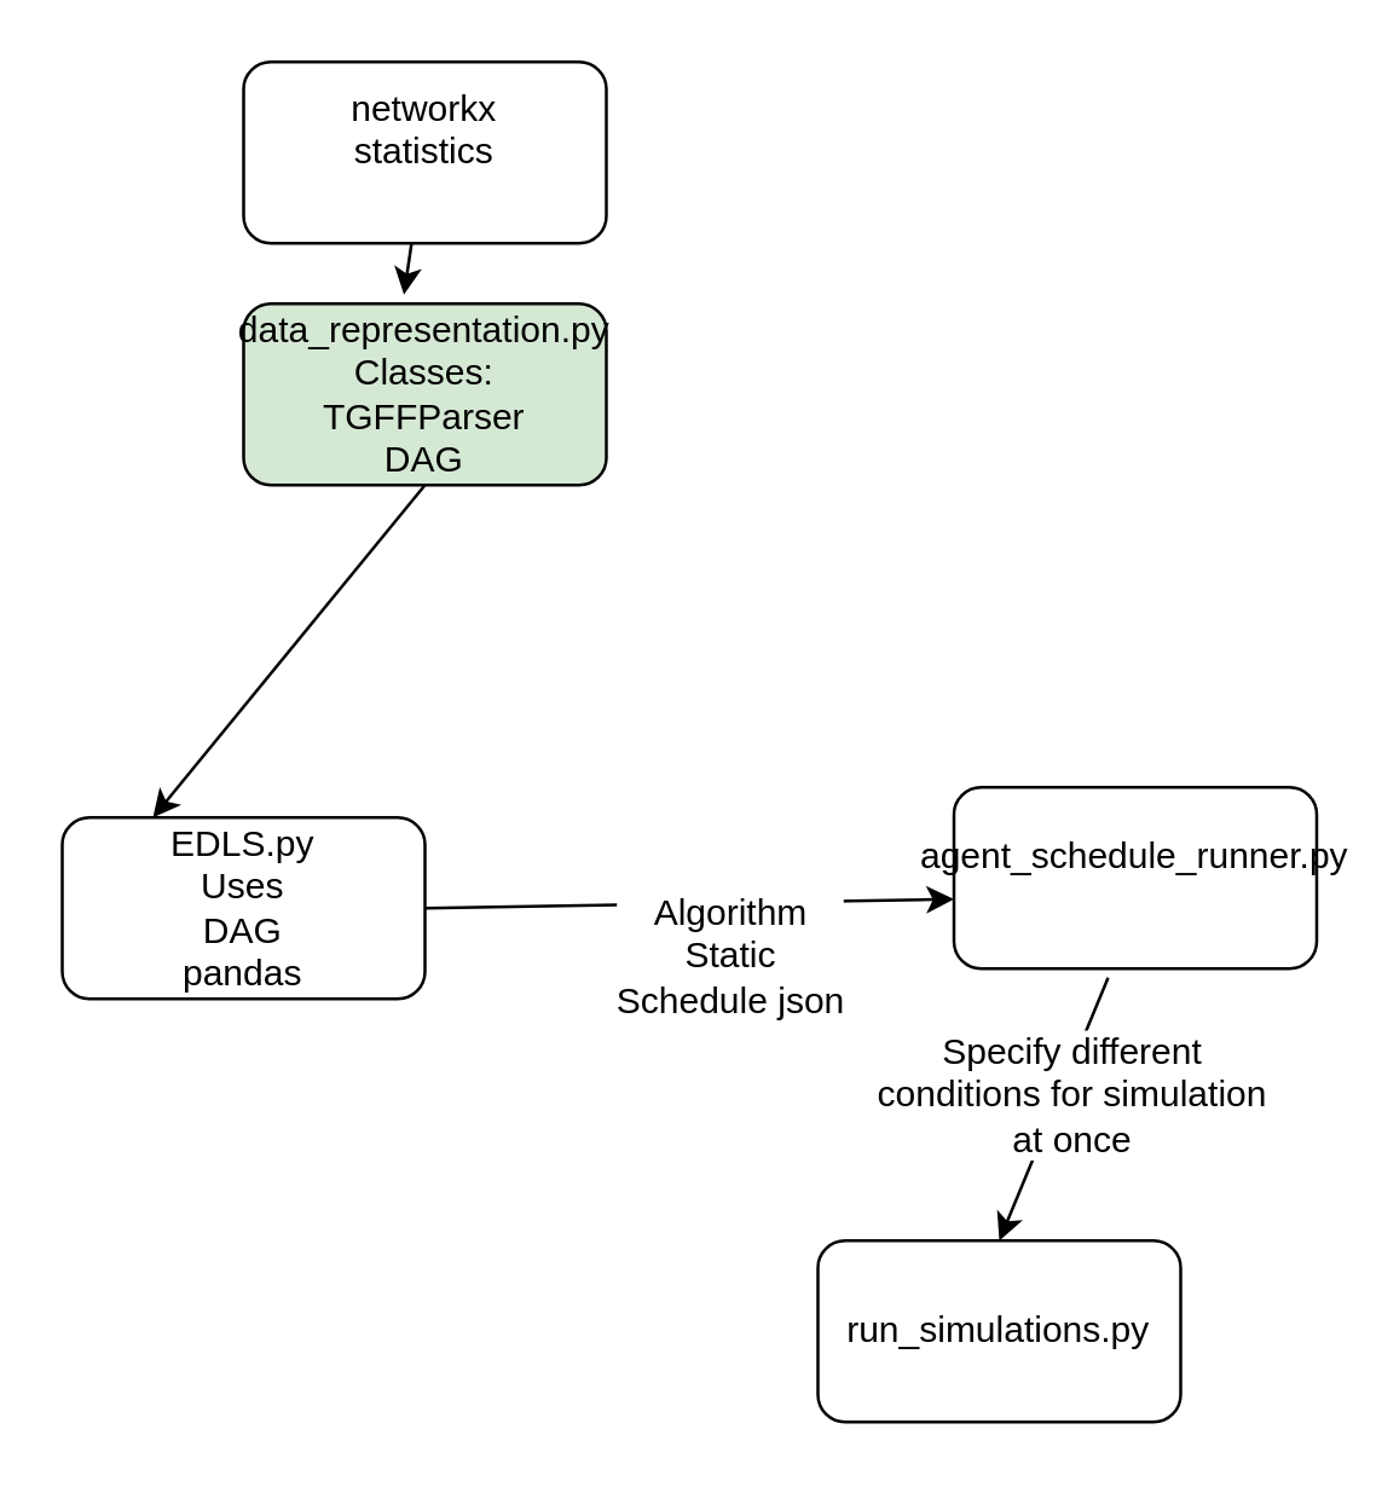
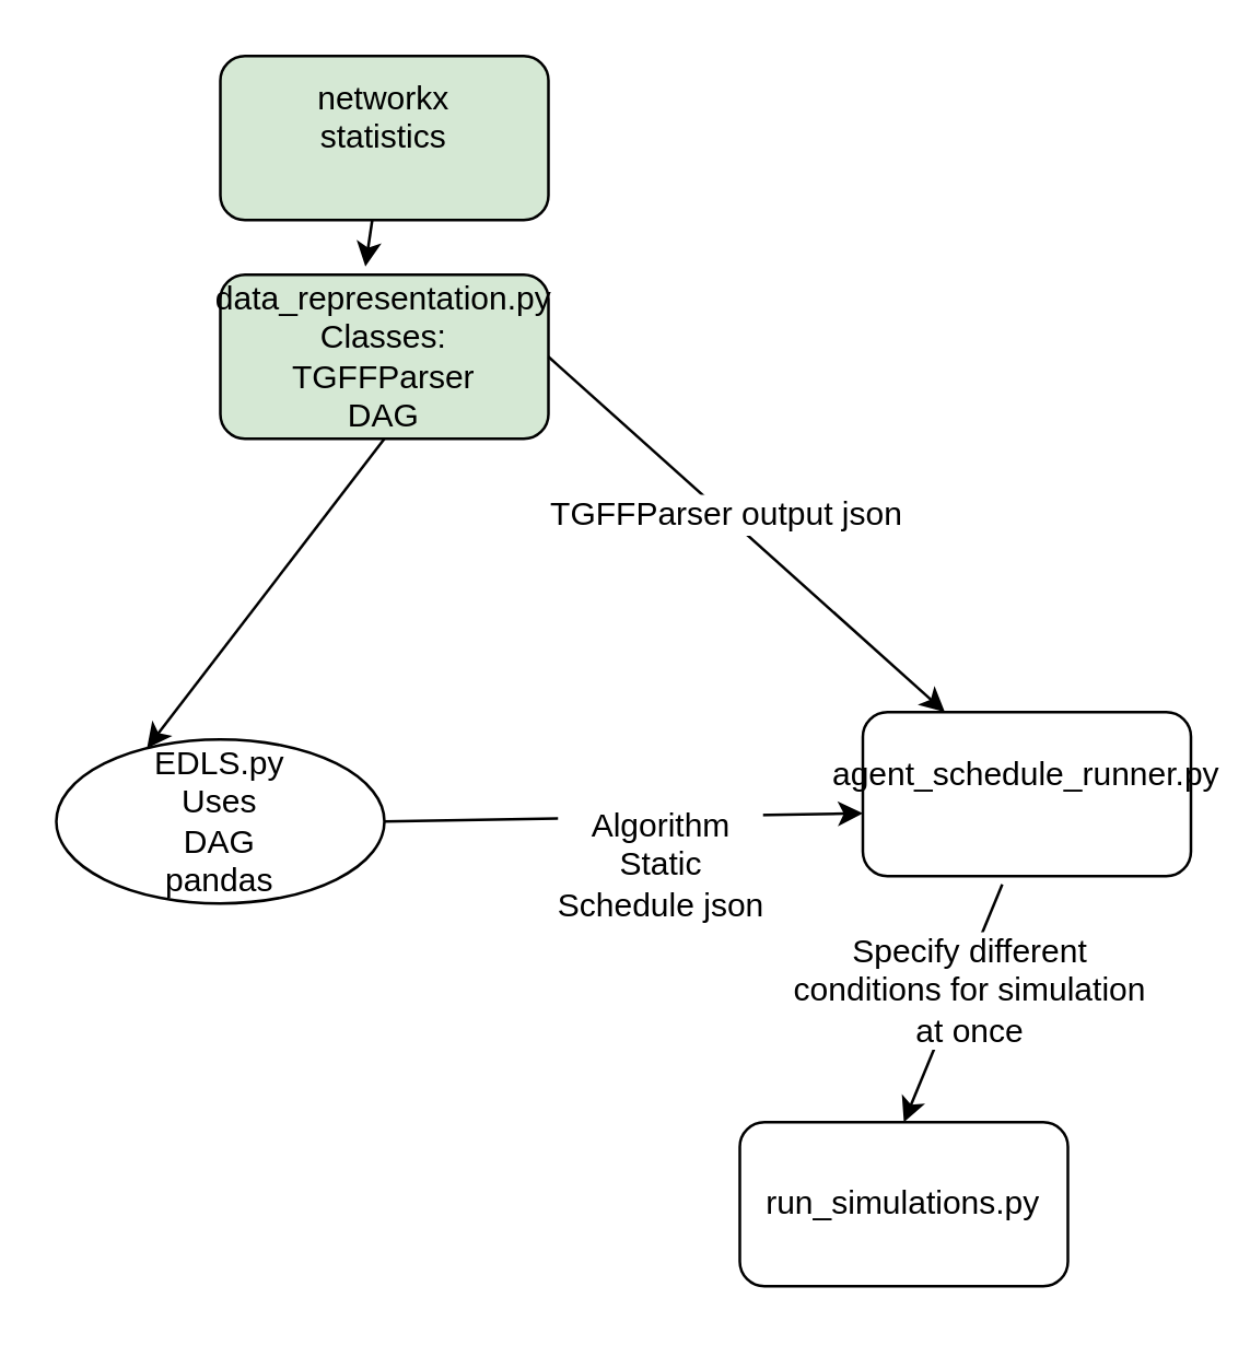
  <mxCell id="0" />
  <mxCell id="1" parent="0" />
  <mxCell id="2" value="&lt;div&gt;data_representation.py&lt;/div&gt;&lt;div&gt;Classes:&lt;br&gt;&lt;/div&gt;&lt;div&gt;TGFFParser&lt;/div&gt;&lt;div&gt;DAG&lt;br&gt;&lt;/div&gt;" style="rounded=1;whiteSpace=wrap;html=1;fillColor=#d5e8d4;" vertex="1" parent="1"><mxGeometry x="80" y="100" width="120" height="60" as="geometry" /></mxCell>
- <mxCell id="3" value="&lt;div&gt;networkx&lt;/div&gt;&lt;div&gt;statistics&lt;/div&gt;&lt;div&gt;&lt;br&gt;&lt;/div&gt;" style="rounded=1;whiteSpace=wrap;html=1;" vertex="1" parent="1"><mxGeometry x="80" width="120" height="60" as="geometry" y="20" /></mxCell>
+ <mxCell id="3" value="&lt;div&gt;networkx&lt;/div&gt;&lt;div&gt;statistics&lt;/div&gt;&lt;div&gt;&lt;br&gt;&lt;/div&gt;" style="rounded=1;whiteSpace=wrap;html=1;fillColor=#d5e8d4;" vertex="1" parent="1"><mxGeometry x="80" width="120" height="60" as="geometry" y="20" /></mxCell>
  <mxCell id="4" value="" style="endArrow=classic;html=1;entryX=0.442;entryY=-0.05;entryDx=0;entryDy=0;entryPerimeter=0;" edge="1" parent="1" source="3" target="2"><mxGeometry width="50" height="50" relative="1" as="geometry"><mxPoint x="80" y="230" as="sourcePoint" /><mxPoint x="130" y="180" as="targetPoint" /></mxGeometry></mxCell>
- <mxCell id="5" value="&lt;div&gt;EDLS.py&lt;/div&gt;&lt;div&gt;Uses&lt;/div&gt;&lt;div&gt;DAG&lt;/div&gt;&lt;div&gt;pandas&lt;br&gt;&lt;/div&gt;" style="rounded=1;whiteSpace=wrap;html=1;" vertex="1" parent="1"><mxGeometry x="20" y="270" width="120" height="60" as="geometry" /></mxCell>
+ <mxCell id="5" value="&lt;div&gt;EDLS.py&lt;/div&gt;&lt;div&gt;Uses&lt;/div&gt;&lt;div&gt;DAG&lt;/div&gt;&lt;div&gt;pandas&lt;br&gt;&lt;/div&gt;" style="ellipse;whiteSpace=wrap;html=1;" vertex="1" parent="1"><mxGeometry x="20" y="270" width="120" height="60" as="geometry" /></mxCell>
  <mxCell id="6" value="" style="endArrow=classic;html=1;exitX=0.5;exitY=1;exitDx=0;exitDy=0;entryX=0.25;entryY=0;entryDx=0;entryDy=0;" edge="1" parent="1" source="2" target="5"><mxGeometry width="50" height="50" relative="1" as="geometry"><mxPoint x="80" y="330" as="sourcePoint" /><mxPoint x="130" y="280" as="targetPoint" /></mxGeometry></mxCell>
  <mxCell id="7" value="&lt;div&gt;agent_schedule_runner.py&lt;/div&gt;&lt;div&gt;&lt;br&gt;&lt;/div&gt;" style="rounded=1;whiteSpace=wrap;html=1;" vertex="1" parent="1"><mxGeometry x="315" y="260" width="120" height="60" as="geometry" /></mxCell>
+ <mxCell id="8" value="" style="endArrow=classic;html=1;exitX=1;exitY=0.5;exitDx=0;exitDy=0;entryX=0.25;entryY=0;entryDx=0;entryDy=0;" edge="1" parent="1" source="2" target="7"><mxGeometry width="50" height="50" relative="1" as="geometry"><mxPoint x="80" y="330" as="sourcePoint" /><mxPoint x="130" y="280" as="targetPoint" /></mxGeometry></mxCell>
+ <mxCell id="9" value="&lt;div&gt;TGFFParser output json&lt;/div&gt;" style="text;html=1;resizable=0;points=[];align=center;verticalAlign=middle;labelBackgroundColor=#ffffff;" vertex="1" connectable="0" parent="8"><mxGeometry x="-0.115" relative="1" as="geometry"><mxPoint as="offset" /></mxGeometry></mxCell>
  <mxCell id="10" value="" style="endArrow=classic;html=1;exitX=1;exitY=0.5;exitDx=0;exitDy=0;entryX=0;entryY=0.617;entryDx=0;entryDy=0;entryPerimeter=0;" edge="1" parent="1" source="5" target="7"><mxGeometry width="50" height="50" relative="1" as="geometry"><mxPoint x="80" y="330" as="sourcePoint" /><mxPoint x="130" y="280" as="targetPoint" /></mxGeometry></mxCell>
  <mxCell id="11" value="&lt;div&gt;Algorithm&lt;/div&gt;&lt;div&gt;Static &lt;br&gt;&lt;/div&gt;&lt;div&gt;Schedule json&lt;/div&gt;" style="text;html=1;resizable=0;points=[];align=center;verticalAlign=middle;labelBackgroundColor=#ffffff;" vertex="1" connectable="0" parent="10"><mxGeometry x="0.412" y="1" relative="1" as="geometry"><mxPoint x="-23" y="18.5" as="offset" /></mxGeometry></mxCell>
  <mxCell id="12" value="run_simulations.py" style="rounded=1;whiteSpace=wrap;html=1;" vertex="1" parent="1"><mxGeometry x="270" y="410" width="120" height="60" as="geometry" /></mxCell>
  <mxCell id="13" value="" style="endArrow=classic;html=1;exitX=0.425;exitY=1.05;exitDx=0;exitDy=0;exitPerimeter=0;entryX=0.5;entryY=0;entryDx=0;entryDy=0;" edge="1" parent="1" source="7" target="12"><mxGeometry width="50" height="50" relative="1" as="geometry"><mxPoint x="20" y="540" as="sourcePoint" /><mxPoint x="70" y="490" as="targetPoint" /></mxGeometry></mxCell>
  <mxCell id="14" value="&lt;div&gt;Specify different&lt;/div&gt;&lt;div&gt;conditions for simulation&lt;/div&gt;&lt;div&gt;at once&lt;br&gt;&lt;/div&gt;" style="text;html=1;resizable=0;points=[];align=center;verticalAlign=middle;labelBackgroundColor=#ffffff;" vertex="1" connectable="0" parent="13"><mxGeometry x="-0.153" y="3" relative="1" as="geometry"><mxPoint as="offset" /></mxGeometry></mxCell>
